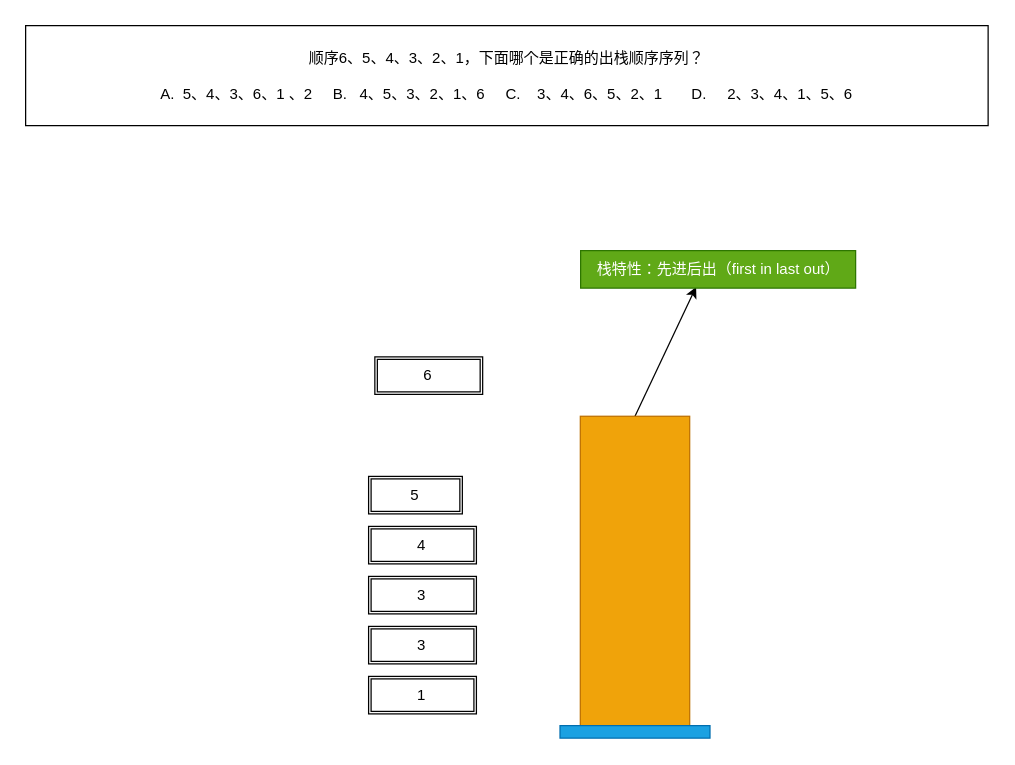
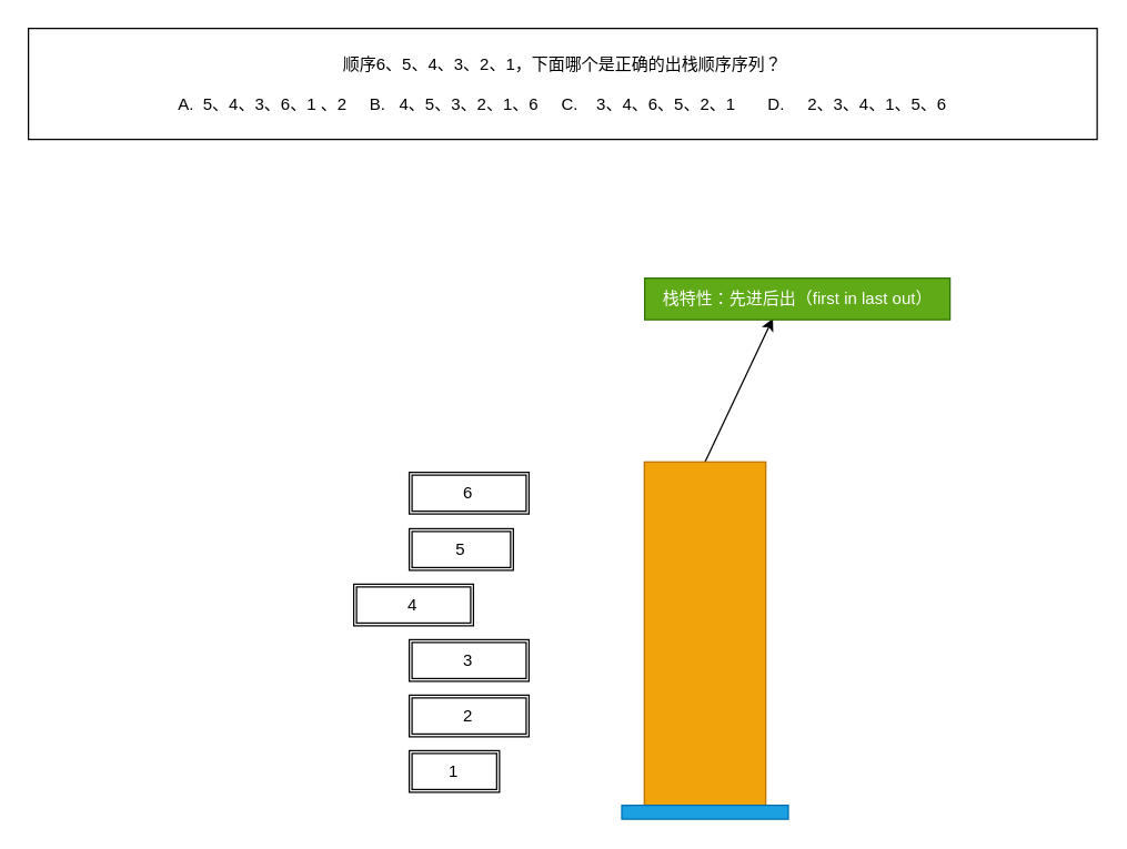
  <mxCell id="0" />
  <mxCell id="1" parent="0" />
  <mxCell id="2" value="顺序6、5、4、3、2、1，下面哪个是正确的出栈顺序序列？&lt;br&gt;&lt;br&gt;&lt;div style=&quot;&quot;&gt;&lt;span style=&quot;background-color: initial;&quot;&gt;A.&amp;nbsp; 5、4、3、6、1 、2&amp;nbsp; &amp;nbsp; &amp;nbsp;B.&amp;nbsp; &amp;nbsp;4、5、3、2、1、6&amp;nbsp; &amp;nbsp; &amp;nbsp;C.&amp;nbsp; &amp;nbsp; 3、4、6、5、2、1&amp;nbsp; &amp;nbsp; &amp;nbsp; &amp;nbsp;D.&amp;nbsp; &amp;nbsp; &amp;nbsp;2、3、4、1、5、6&lt;/span&gt;&lt;/div&gt;" style="rounded=0;whiteSpace=wrap;html=1;" parent="1" vertex="1"><mxGeometry x="20" y="20" width="770" height="80" as="geometry" /></mxCell>
  <mxCell id="3" style="edgeStyle=none;html=1;exitX=0;exitY=0.5;exitDx=0;exitDy=0;entryX=0.42;entryY=0.967;entryDx=0;entryDy=0;entryPerimeter=0;" parent="1" source="4" target="6" edge="1"><mxGeometry relative="1" as="geometry"><mxPoint x="508" y="340" as="targetPoint" /></mxGeometry></mxCell>
  <mxCell id="4" value="" style="rounded=0;whiteSpace=wrap;html=1;rotation=90;fillColor=#f0a30a;fontColor=#000000;strokeColor=#BD7000;" parent="1" vertex="1"><mxGeometry x="380.63" y="415.63" width="253.75" height="87.5" as="geometry" /></mxCell>
  <mxCell id="5" value="" style="rounded=0;whiteSpace=wrap;html=1;fillColor=#1ba1e2;strokeColor=#006EAF;fontColor=#ffffff;" parent="1" vertex="1"><mxGeometry x="447.5" y="580" width="120" height="10" as="geometry" /></mxCell>
  <mxCell id="6" value="栈特性：先进后出（first in last out）" style="text;html=1;align=center;verticalAlign=middle;resizable=0;points=[];autosize=1;strokeColor=#2D7600;fillColor=#60a917;fontColor=#ffffff;" parent="1" vertex="1"><mxGeometry x="464" y="200" width="220" height="30" as="geometry" /></mxCell>
- <mxCell id="7" value="6" style="shape=ext;double=1;rounded=0;whiteSpace=wrap;html=1;" parent="1" vertex="1"><mxGeometry x="299.38" y="285" width="86.25" height="30" as="geometry" /></mxCell>
+ <mxCell id="7" value="6" style="shape=ext;double=1;rounded=0;whiteSpace=wrap;html=1;" parent="1" vertex="1"><mxGeometry x="294.38" y="340" width="86.25" height="30" as="geometry" /></mxCell>
  <mxCell id="8" value="5" style="shape=ext;double=1;rounded=0;whiteSpace=wrap;html=1;" parent="1" vertex="1"><mxGeometry x="294.38" y="380.62" width="75" height="30" as="geometry" /></mxCell>
- <mxCell id="9" value="4" style="shape=ext;double=1;rounded=0;whiteSpace=wrap;html=1;" parent="1" vertex="1"><mxGeometry x="294.38" y="420.62" width="86.25" height="30" as="geometry" /></mxCell>
+ <mxCell id="9" value="4" style="shape=ext;double=1;rounded=0;whiteSpace=wrap;html=1;" parent="1" vertex="1"><mxGeometry x="254.38" y="420.62" width="86.25" height="30" as="geometry" /></mxCell>
  <mxCell id="10" value="3&lt;span style=&quot;color: rgba(0, 0, 0, 0); font-family: monospace; font-size: 0px; text-align: start;&quot;&gt;%3CmxGraphModel%3E%3Croot%3E%3CmxCell%20id%3D%220%22%2F%3E%3CmxCell%20id%3D%221%22%20parent%3D%220%22%2F%3E%3CmxCell%20id%3D%222%22%20value%3D%224%22%20style%3D%22shape%3Dext%3Bdouble%3D1%3Brounded%3D0%3BwhiteSpace%3Dwrap%3Bhtml%3D1%3B%22%20vertex%3D%221%22%20parent%3D%221%22%3E%3CmxGeometry%20x%3D%22270%22%20y%3D%22-90%22%20width%3D%2286.25%22%20height%3D%2230%22%20as%3D%22geometry%22%2F%3E%3C%2FmxCell%3E%3C%2Froot%3E%3C%2FmxGraphModel%3E&lt;/span&gt;&lt;span style=&quot;color: rgba(0, 0, 0, 0); font-family: monospace; font-size: 0px; text-align: start;&quot;&gt;%3CmxGraphModel%3E%3Croot%3E%3CmxCell%20id%3D%220%22%2F%3E%3CmxCell%20id%3D%221%22%20parent%3D%220%22%2F%3E%3CmxCell%20id%3D%222%22%20value%3D%224%22%20style%3D%22shape%3Dext%3Bdouble%3D1%3Brounded%3D0%3BwhiteSpace%3Dwrap%3Bhtml%3D1%3B%22%20vertex%3D%221%22%20parent%3D%221%22%3E%3CmxGeometry%20x%3D%22270%22%20y%3D%22-90%22%20width%3D%2286.25%22%20height%3D%2230%22%20as%3D%22geometry%22%2F%3E%3C%2FmxCell%3E%3C%2Froot%3E%3C%2FmxGraphModel%3E&lt;/span&gt;" style="shape=ext;double=1;rounded=0;whiteSpace=wrap;html=1;" parent="1" vertex="1"><mxGeometry x="294.38" y="460.62" width="86.25" height="30" as="geometry" /></mxCell>
- <mxCell id="11" value="3" style="shape=ext;double=1;rounded=0;whiteSpace=wrap;html=1;" parent="1" vertex="1"><mxGeometry x="294.38" y="500.62" width="86.25" height="30" as="geometry" /></mxCell>
- <mxCell id="12" value="1" style="shape=ext;double=1;rounded=0;whiteSpace=wrap;html=1;" parent="1" vertex="1"><mxGeometry x="294.38" y="540.62" width="86.25" height="30" as="geometry" /></mxCell>
+ <mxCell id="11" value="2" style="shape=ext;double=1;rounded=0;whiteSpace=wrap;html=1;" parent="1" vertex="1"><mxGeometry x="294.38" y="500.62" width="86.25" height="30" as="geometry" /></mxCell>
+ <mxCell id="12" value="1" style="shape=ext;double=1;rounded=0;whiteSpace=wrap;html=1;" parent="1" vertex="1"><mxGeometry x="294.38" y="540.62" width="65" height="30" as="geometry" /></mxCell>
